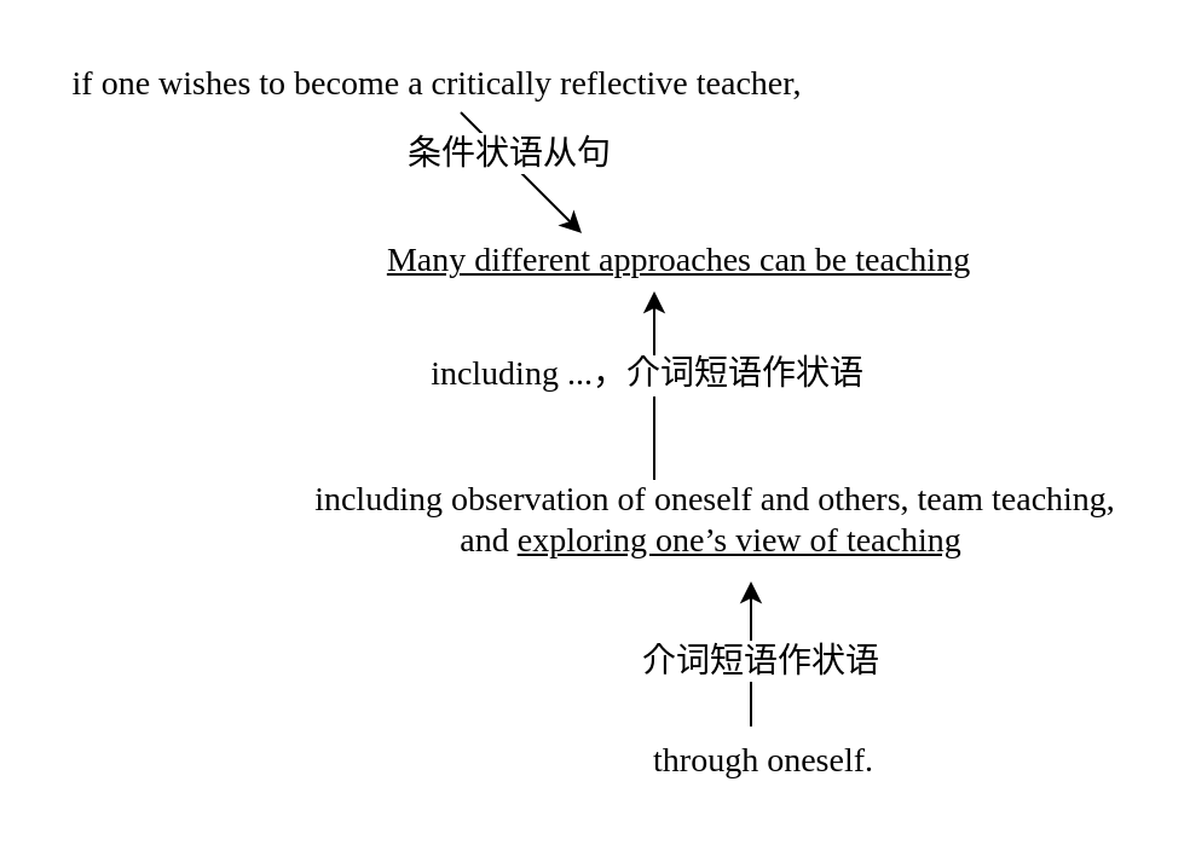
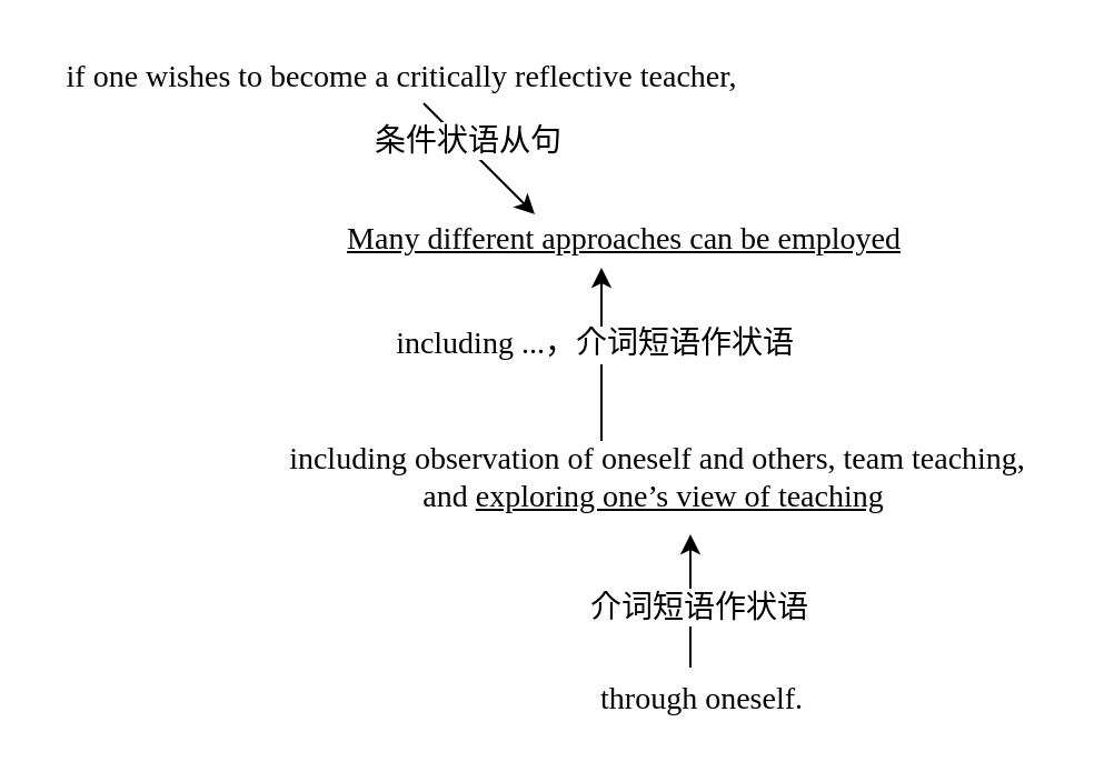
  <mxCell id="0" />
  <mxCell id="1" parent="0" />
- <mxCell id="2" value="&lt;font face=&quot;Times New Roman&quot; style=&quot;font-size: 14px;&quot;&gt;&lt;u&gt;Many different approaches can be teaching&lt;/u&gt;&lt;/font&gt;" style="text;html=1;align=center;verticalAlign=middle;resizable=0;points=[];autosize=1;strokeColor=none;fillColor=none;" vertex="1" parent="1"><mxGeometry x="145" y="93" width="270" height="30" as="geometry" /></mxCell>
+ <mxCell id="2" value="&lt;font face=&quot;Times New Roman&quot; style=&quot;font-size: 14px;&quot;&gt;&lt;u&gt;Many different approaches can be employed&lt;/u&gt;&lt;/font&gt;" style="text;html=1;align=center;verticalAlign=middle;resizable=0;points=[];autosize=1;strokeColor=none;fillColor=none;" vertex="1" parent="1"><mxGeometry x="145" y="93" width="270" height="30" as="geometry" /></mxCell>
  <mxCell id="3" value="&lt;font face=&quot;Times New Roman&quot; style=&quot;font-size: 14px;&quot;&gt;if one wishes to become a critically reflective teacher,&lt;/font&gt;" style="text;html=1;align=center;verticalAlign=middle;resizable=0;points=[];autosize=1;strokeColor=none;fillColor=none;" vertex="1" parent="1"><mxGeometry x="20" y="20" width="320" height="30" as="geometry" /></mxCell>
  <mxCell id="4" value="" style="endArrow=classic;html=1;rounded=0;" edge="1" parent="1"><mxGeometry width="50" height="50" relative="1" as="geometry"><mxPoint x="190" y="46" as="sourcePoint" /><mxPoint x="240" y="96" as="targetPoint" /></mxGeometry></mxCell>
  <mxCell id="5" value="&lt;font style=&quot;font-size: 14px;&quot;&gt;条件状语从句&lt;/font&gt;" style="edgeLabel;html=1;align=center;verticalAlign=middle;resizable=0;points=[];" vertex="1" connectable="0" parent="4"><mxGeometry x="-0.29" y="2" relative="1" as="geometry"><mxPoint as="offset" /></mxGeometry></mxCell>
  <mxCell id="6" value="&lt;font face=&quot;Times New Roman&quot; style=&quot;font-size: 14px;&quot;&gt;including observation of oneself and others, team teaching,&lt;br&gt;and &lt;u&gt;exploring one’s view of teaching&lt;/u&gt;&amp;nbsp;&lt;/font&gt;" style="text;html=1;align=center;verticalAlign=middle;resizable=0;points=[];autosize=1;strokeColor=none;fillColor=none;" vertex="1" parent="1"><mxGeometry x="120" y="190" width="350" height="50" as="geometry" /></mxCell>
  <mxCell id="7" value="" style="endArrow=classic;html=1;rounded=0;" edge="1" parent="1"><mxGeometry width="50" height="50" relative="1" as="geometry"><mxPoint x="270" y="198" as="sourcePoint" /><mxPoint x="270" y="120" as="targetPoint" /></mxGeometry></mxCell>
  <mxCell id="8" value="&lt;font face=&quot;Times New Roman&quot; style=&quot;font-size: 14px;&quot;&gt;including ...，介词短语作状语&lt;/font&gt;" style="edgeLabel;html=1;align=center;verticalAlign=middle;resizable=0;points=[];" vertex="1" connectable="0" parent="7"><mxGeometry x="0.128" y="5" relative="1" as="geometry"><mxPoint x="1" as="offset" /></mxGeometry></mxCell>
  <mxCell id="9" value="" style="endArrow=classic;html=1;rounded=0;" edge="1" parent="1"><mxGeometry width="50" height="50" relative="1" as="geometry"><mxPoint x="310" y="300" as="sourcePoint" /><mxPoint x="310" y="240" as="targetPoint" /></mxGeometry></mxCell>
  <mxCell id="10" value="&lt;font style=&quot;font-size: 14px;&quot;&gt;介词短语作状语&lt;/font&gt;" style="edgeLabel;html=1;align=center;verticalAlign=middle;resizable=0;points=[];" vertex="1" connectable="0" parent="9"><mxGeometry x="-0.05" y="-2" relative="1" as="geometry"><mxPoint x="1" y="1" as="offset" /></mxGeometry></mxCell>
  <mxCell id="11" value="&lt;font face=&quot;Times New Roman&quot; style=&quot;font-size: 14px;&quot;&gt;through oneself.&lt;/font&gt;" style="text;html=1;align=center;verticalAlign=middle;resizable=0;points=[];autosize=1;strokeColor=none;fillColor=none;" vertex="1" parent="1"><mxGeometry x="260" y="300" width="110" height="30" as="geometry" /></mxCell>
